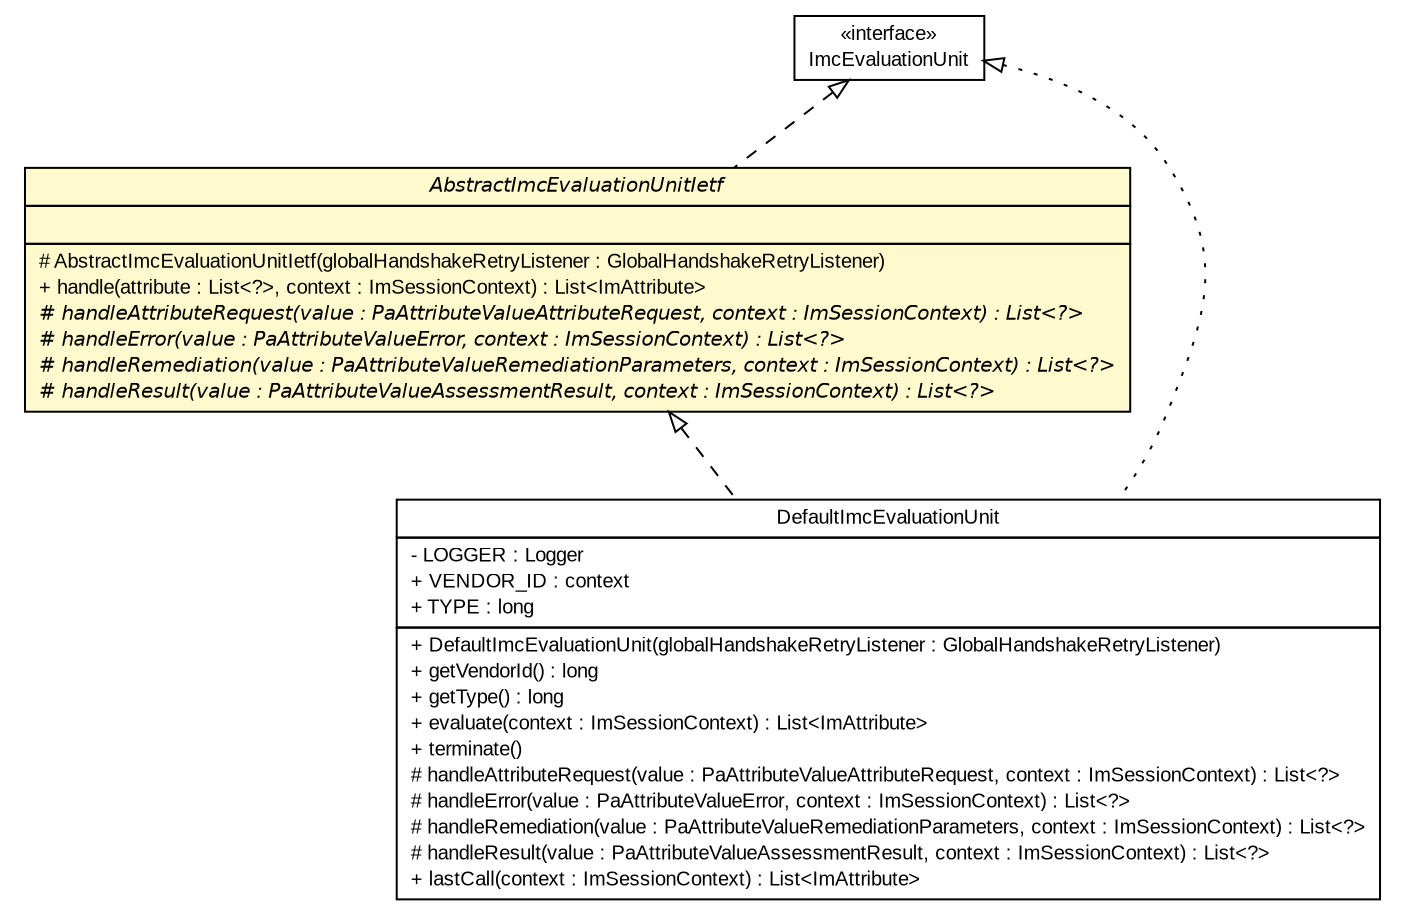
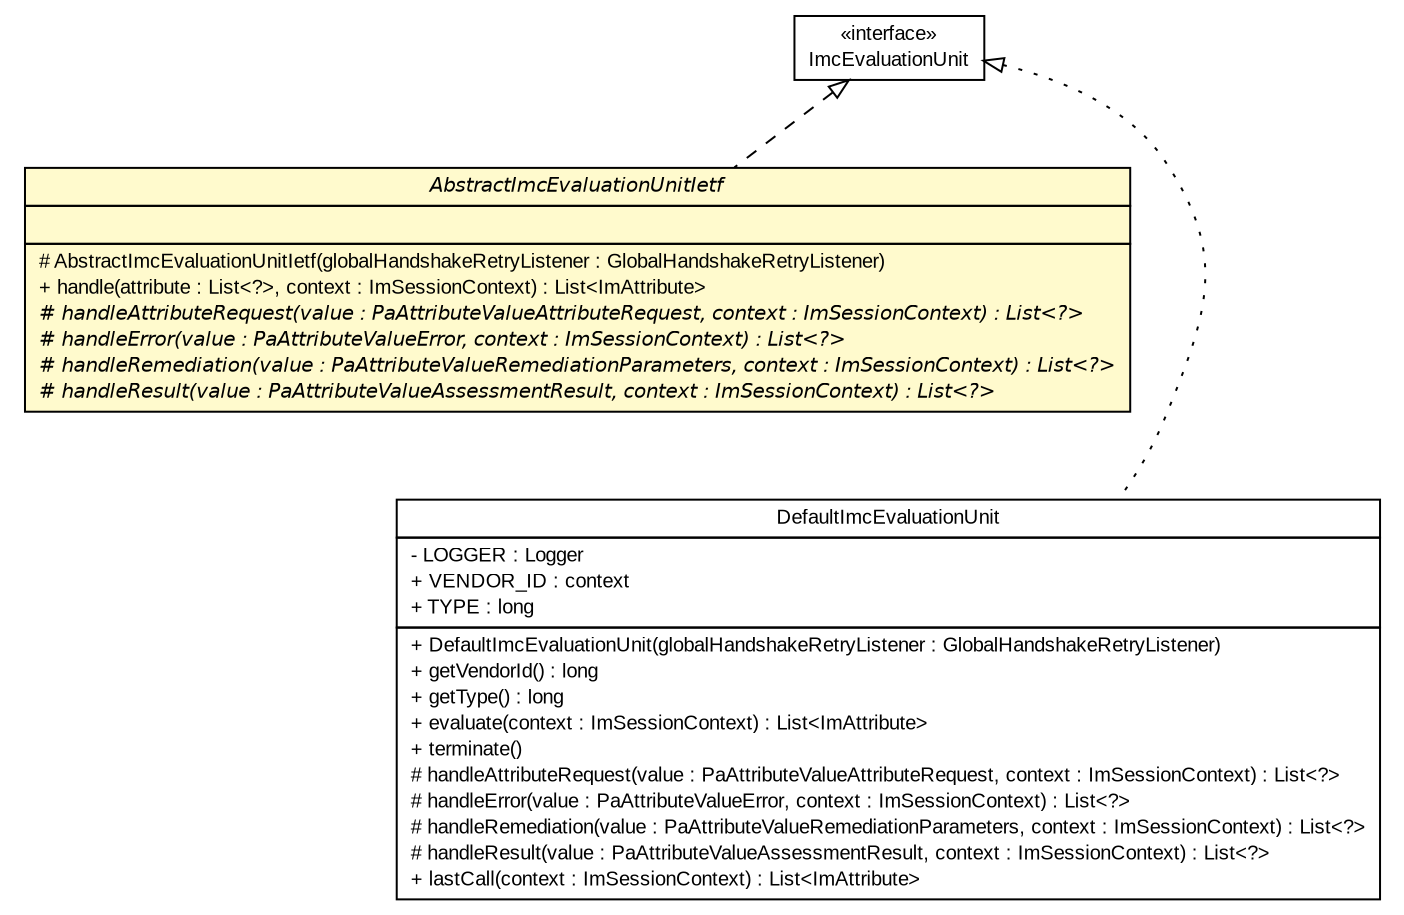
  digraph {
    fontname="Liberation Sans"
    nodesep=0.25
    ranksep=0.5
    node [fontcolor=black fontname="Liberation Sans" fontsize=10.0 shape=plaintext]
    edge [arrowtail=empty dir=back fontname="Liberation Sans" fontsize=10 headport=p labelfontname=Helvetica labelfontsize=10 style=dashed tailport=p]
    n1 [label=<<table title="de.hsbremen.tc.tnc.im.evaluate.AbstractImcEvaluationUnitIetf" border="0" cellborder="1" cellspacing="0" cellpadding="2" port="p" bgcolor="lemonChiffon" href="./AbstractImcEvaluationUnitIetf.html"> 		<tr><td><table border="0" cellspacing="0" cellpadding="1"> <tr><td align="center" balign="center"><font face="Helvetica-Oblique"> AbstractImcEvaluationUnitIetf </font></td></tr> 		</table></td></tr> 		<tr><td><table border="0" cellspacing="0" cellpadding="1"> <tr><td align="left" balign="left">  </td></tr> 		</table></td></tr> 		<tr><td><table border="0" cellspacing="0" cellpadding="1"> <tr><td align="left" balign="left"> # AbstractImcEvaluationUnitIetf(globalHandshakeRetryListener : GlobalHandshakeRetryListener) </td></tr> <tr><td align="left" balign="left"> + handle(attribute : List&lt;?&gt;, context : ImSessionContext) : List&lt;ImAttribute&gt; </td></tr> <tr><td align="left" balign="left"><font face="Helvetica-Oblique" point-size="10.0"> # handleAttributeRequest(value : PaAttributeValueAttributeRequest, context : ImSessionContext) : List&lt;?&gt; </font></td></tr> <tr><td align="left" balign="left"><font face="Helvetica-Oblique" point-size="10.0"> # handleError(value : PaAttributeValueError, context : ImSessionContext) : List&lt;?&gt; </font></td></tr> <tr><td align="left" balign="left"><font face="Helvetica-Oblique" point-size="10.0"> # handleRemediation(value : PaAttributeValueRemediationParameters, context : ImSessionContext) : List&lt;?&gt; </font></td></tr> <tr><td align="left" balign="left"><font face="Helvetica-Oblique" point-size="10.0"> # handleResult(value : PaAttributeValueAssessmentResult, context : ImSessionContext) : List&lt;?&gt; </font></td></tr> 		</table></td></tr> 		</table>>]
    n2 [label=<<table title="de.hsbremen.tc.tnc.im.evaluate.simple.DefaultImcEvaluationUnit" border="0" cellborder="1" cellspacing="0" cellpadding="2" port="p" href="./simple/DefaultImcEvaluationUnit.html"> 		<tr><td><table border="0" cellspacing="0" cellpadding="1"> <tr><td align="center" balign="center"> DefaultImcEvaluationUnit </td></tr> 		</table></td></tr> 		<tr><td><table border="0" cellspacing="0" cellpadding="1"> <tr><td align="left" balign="left"> - LOGGER : Logger </td></tr> <tr><td align="left" balign="left"> + VENDOR_ID : context </td></tr> <tr><td align="left" balign="left"> + TYPE : long </td></tr> 		</table></td></tr> 		<tr><td><table border="0" cellspacing="0" cellpadding="1"> <tr><td align="left" balign="left"> + DefaultImcEvaluationUnit(globalHandshakeRetryListener : GlobalHandshakeRetryListener) </td></tr> <tr><td align="left" balign="left"> + getVendorId() : long </td></tr> <tr><td align="left" balign="left"> + getType() : long </td></tr> <tr><td align="left" balign="left"> + evaluate(context : ImSessionContext) : List&lt;ImAttribute&gt; </td></tr> <tr><td align="left" balign="left"> + terminate() </td></tr> <tr><td align="left" balign="left"> # handleAttributeRequest(value : PaAttributeValueAttributeRequest, context : ImSessionContext) : List&lt;?&gt; </td></tr> <tr><td align="left" balign="left"> # handleError(value : PaAttributeValueError, context : ImSessionContext) : List&lt;?&gt; </td></tr> <tr><td align="left" balign="left"> # handleRemediation(value : PaAttributeValueRemediationParameters, context : ImSessionContext) : List&lt;?&gt; </td></tr> <tr><td align="left" balign="left"> # handleResult(value : PaAttributeValueAssessmentResult, context : ImSessionContext) : List&lt;?&gt; </td></tr> <tr><td align="left" balign="left"> + lastCall(context : ImSessionContext) : List&lt;ImAttribute&gt; </td></tr> 		</table></td></tr> 		</table>>]
    n3 [label=<<table title="de.hsbremen.tc.tnc.im.evaluate.ImcEvaluationUnit" border="0" cellborder="1" cellspacing="0" cellpadding="2" port="p" href="./ImcEvaluationUnit.html"> 		<tr><td><table border="0" cellspacing="0" cellpadding="1"> <tr><td align="center" balign="center"> &#171;interface&#187; </td></tr> <tr><td align="center" balign="center"> ImcEvaluationUnit </td></tr> 		</table></td></tr> 		</table>>]
-   n1 -> n2
    n3 -> n1
    n3 -> n2 [style=dotted]
  }
